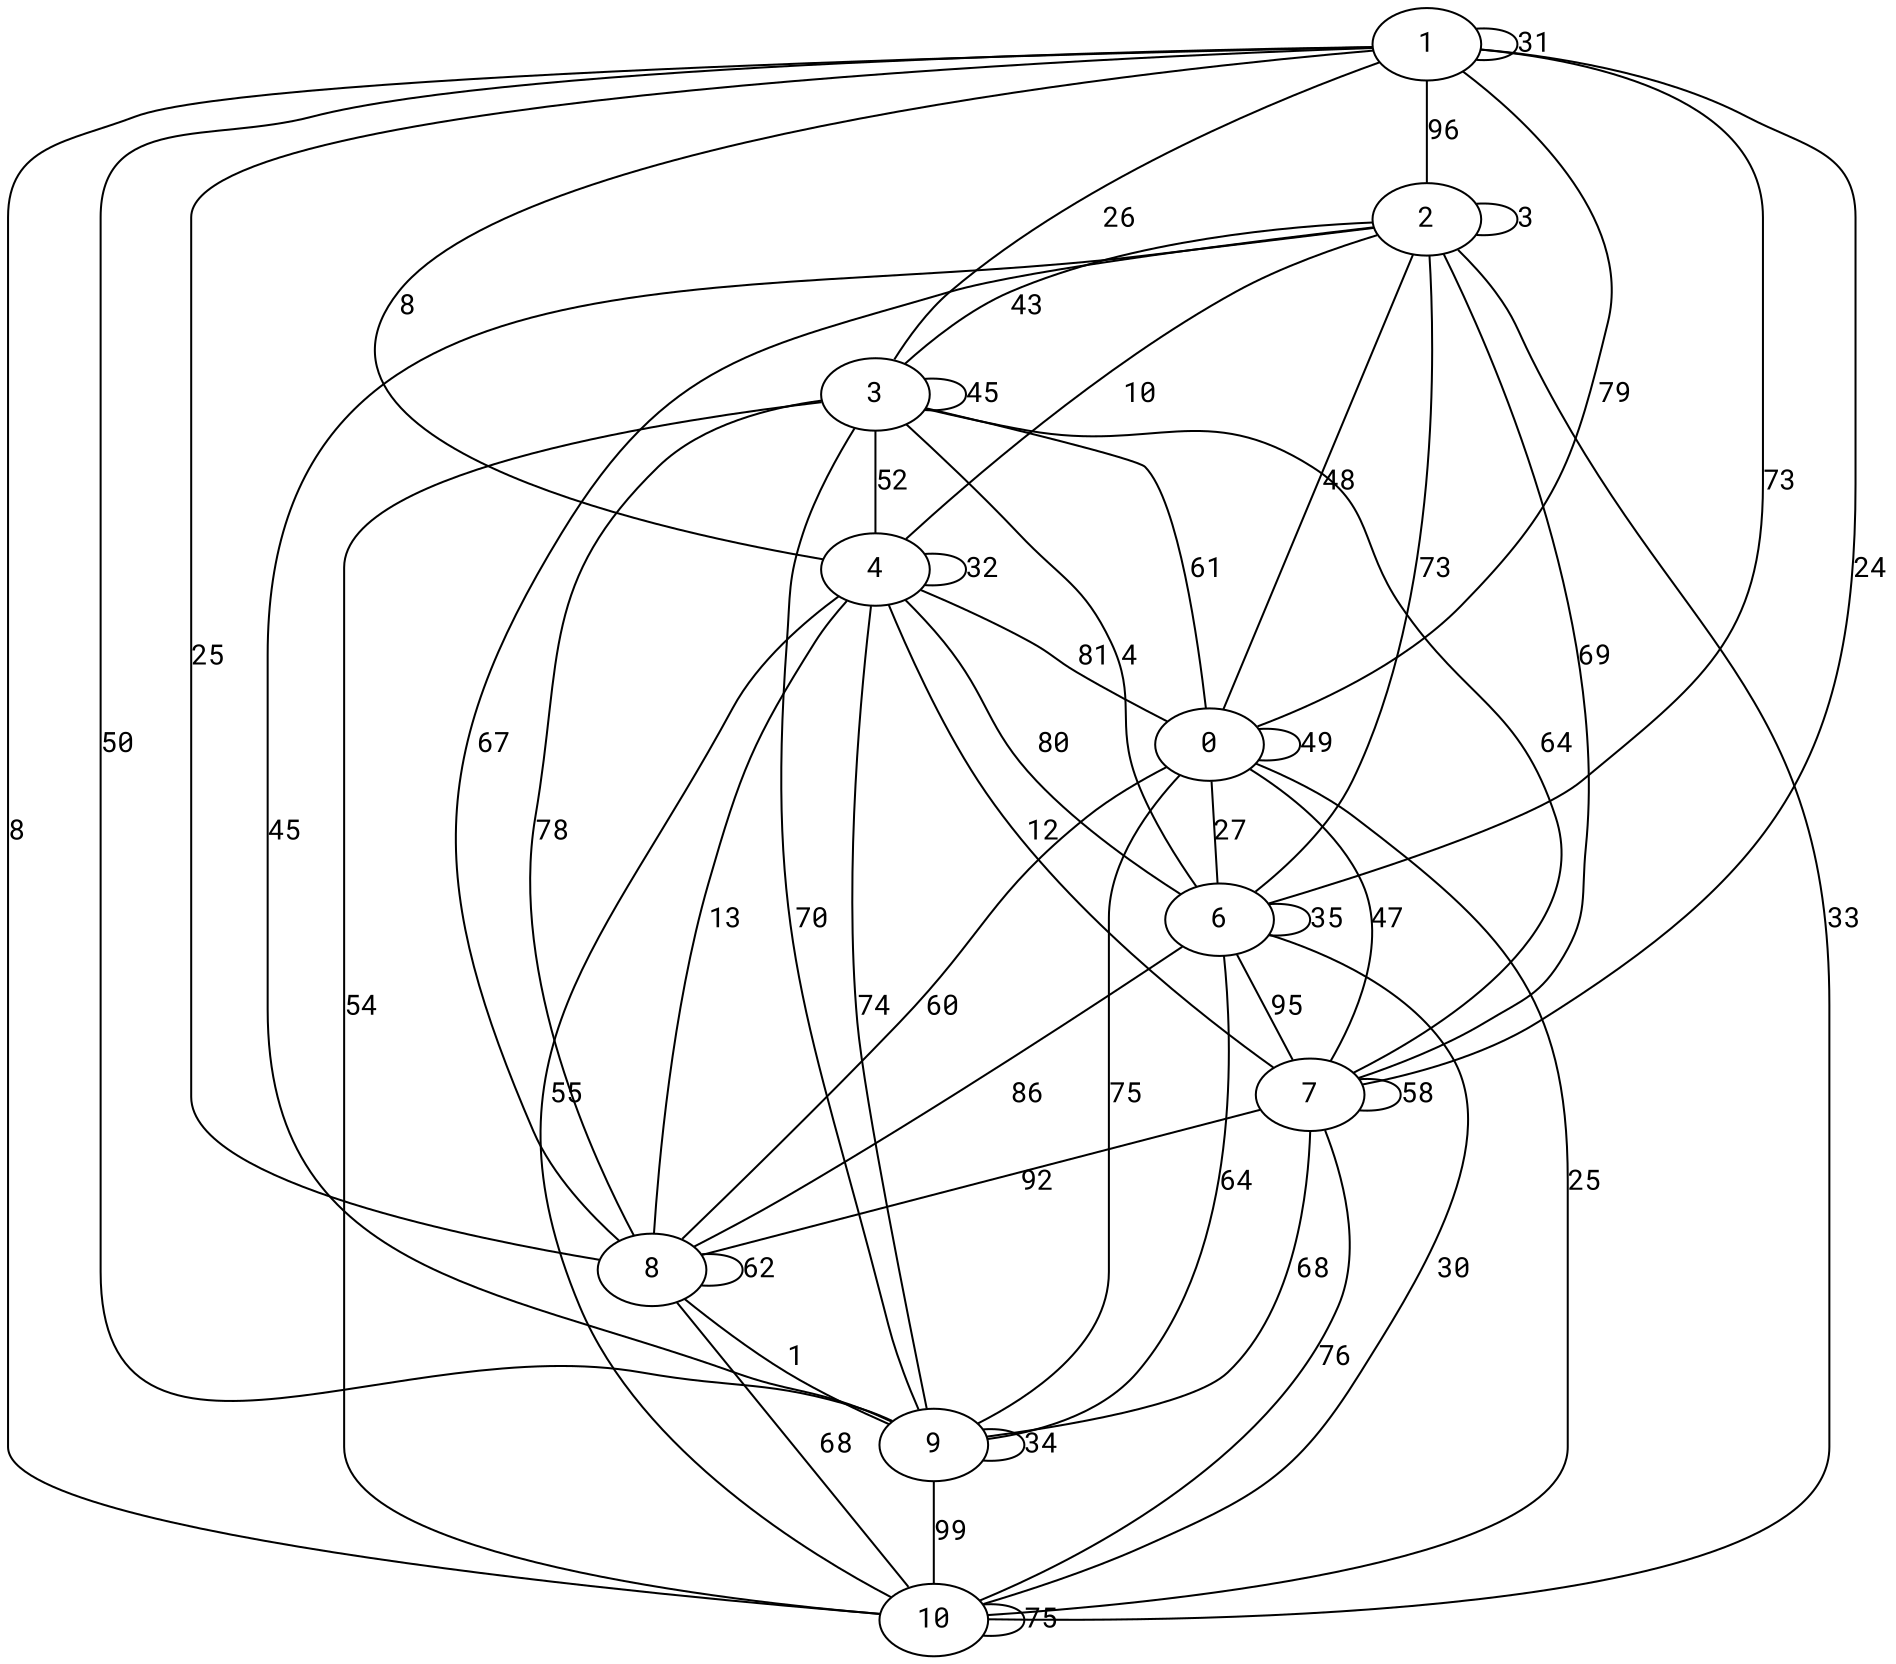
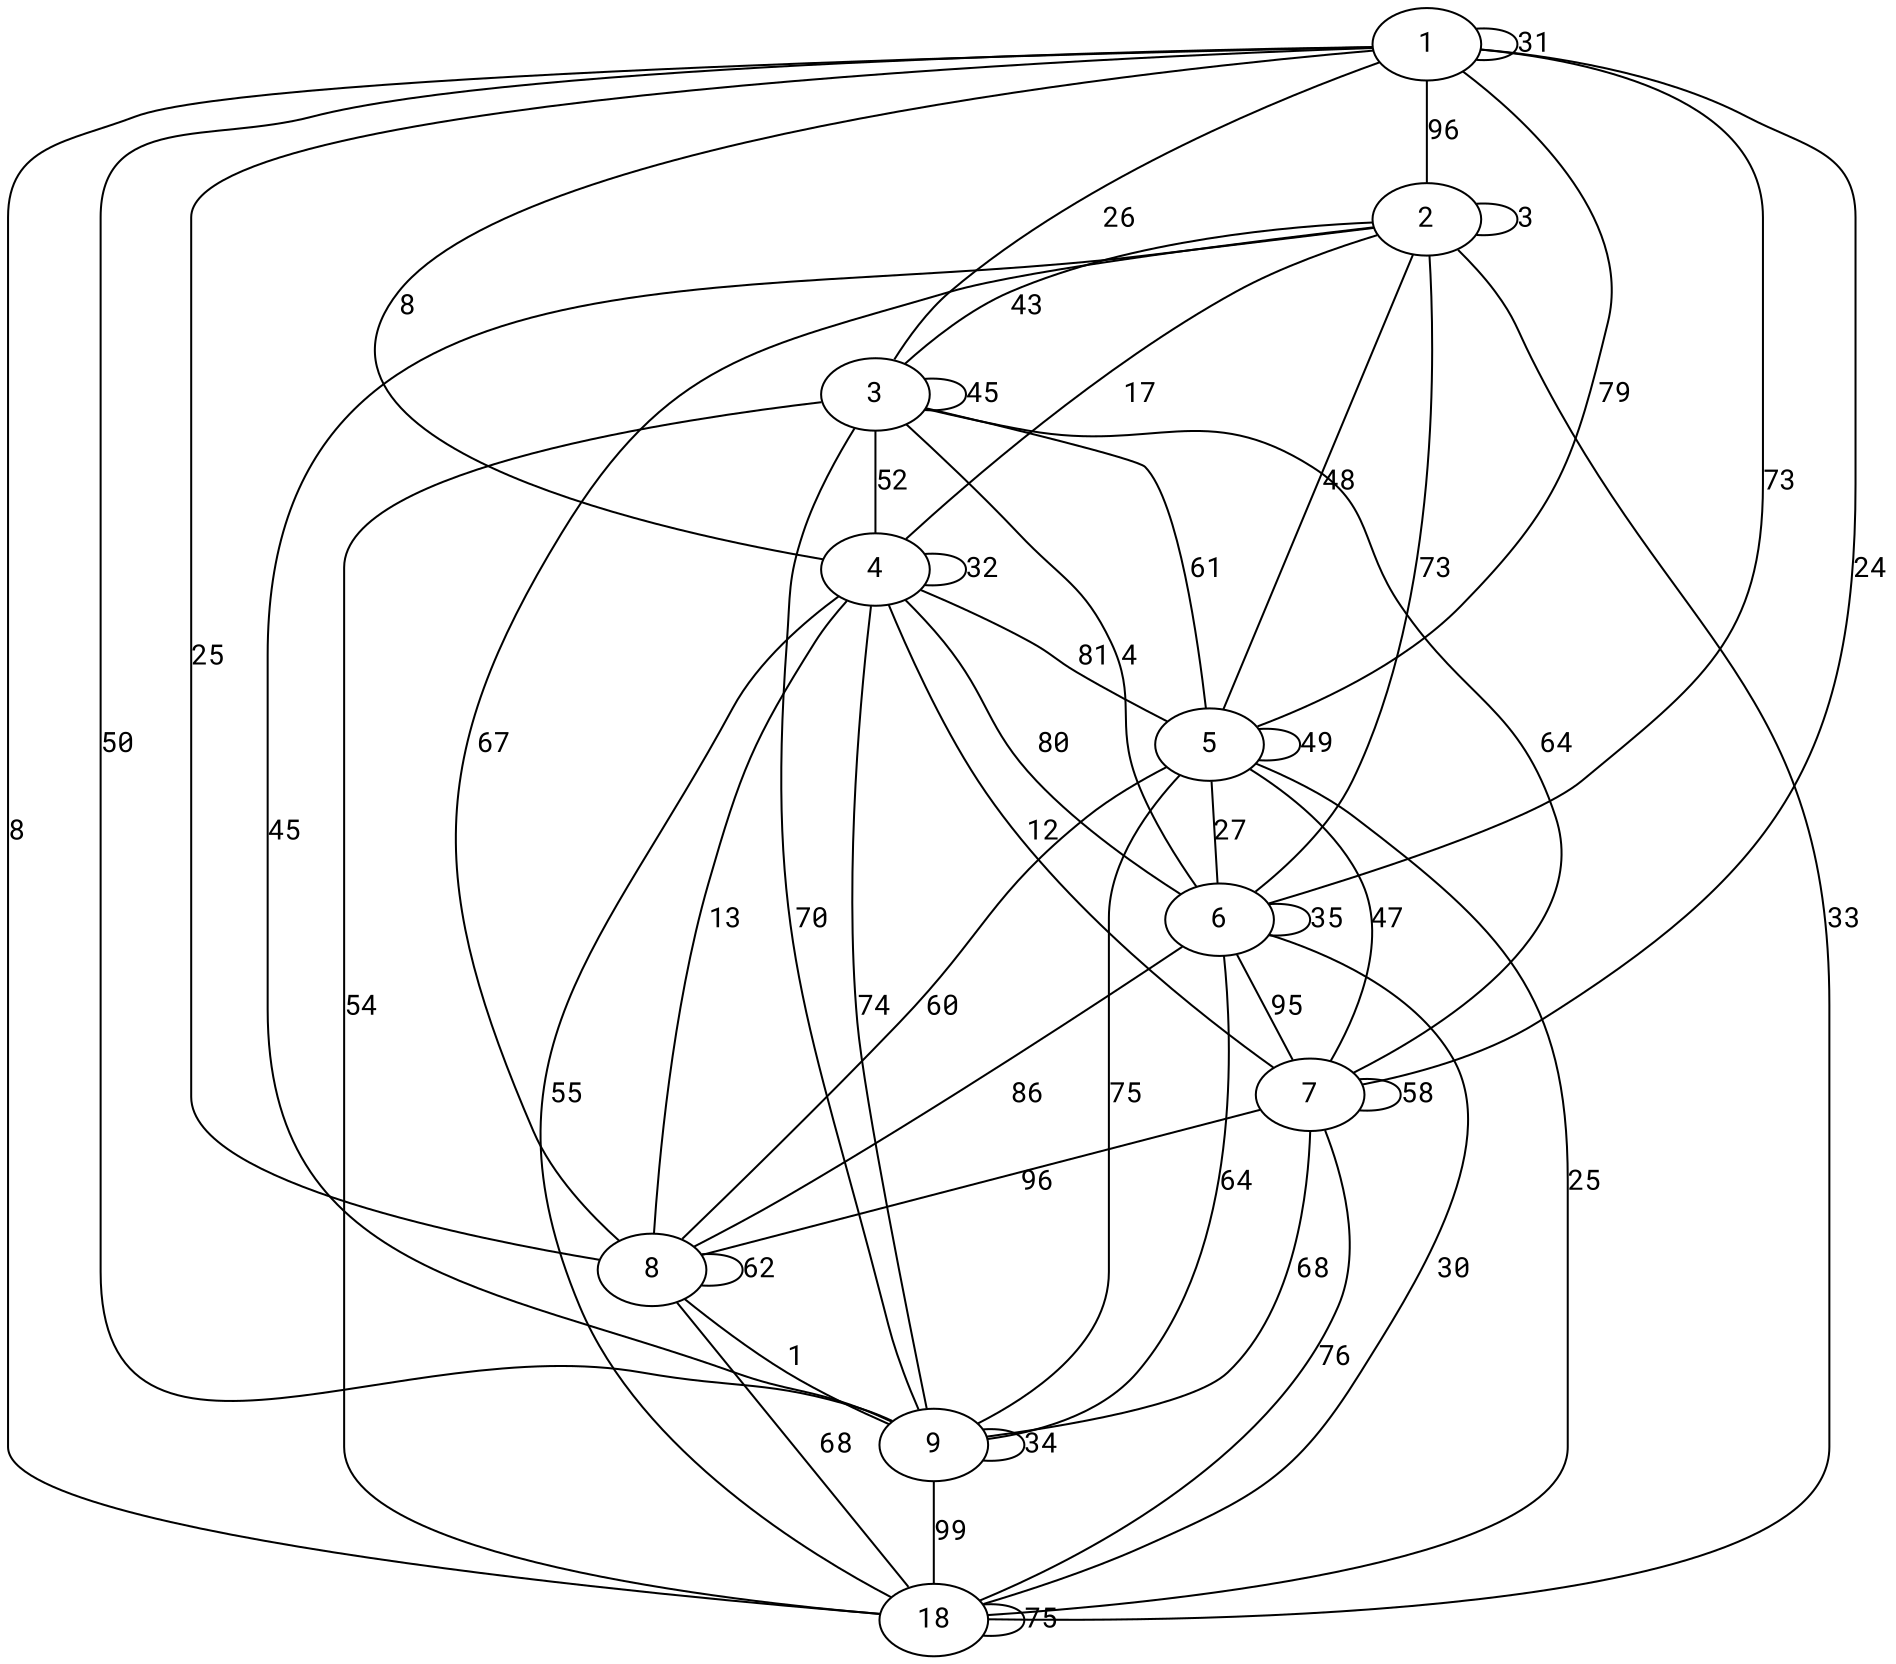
  graph {
    fontname="Roboto Mono"
    node [fontname="Roboto Mono"]
    edge [fontname="Roboto Mono" weight=8]
    1
    2
    3
    4
-   5 [label=0]
+   5
    6
    7
    8
    9
-   10
+   10 [label=18]
    1 -- 1 [label=31 weight=31]
    1 -- 2 [label=96 weight=96]
    1 -- 3 [label=26 weight=26]
    1 -- 4 [label=8]
    1 -- 5 [label=79 weight=79]
    1 -- 6 [label=73 weight=73]
    1 -- 7 [label=24 weight=24]
    1 -- 8 [label=25 weight=25]
    1 -- 9 [label=50 weight=50]
    1 -- 10 [label=8]
    2 -- 2 [label=3 weight=3]
    2 -- 3 [label=43 weight=43]
-   2 -- 4 [label=10 weight=10]
+   2 -- 4 [label=17 weight=10]
    2 -- 5 [label=48 weight=48]
    2 -- 6 [label=73 weight=73]
-   2 -- 7 [label=69 weight=69]
    2 -- 8 [label=67 weight=67]
    2 -- 9 [label=45 weight=30]
    2 -- 10 [label=33 weight=33]
    3 -- 3 [label=45 weight=45]
    3 -- 4 [label=52 weight=52]
    3 -- 5 [label=61 weight=61]
    3 -- 6 [label=4 weight=4]
    3 -- 7 [label=64 weight=64]
-   3 -- 8 [label=78 weight=78]
    3 -- 9 [label=70 weight=70]
    3 -- 10 [label=54 weight=54]
    4 -- 4 [label=32 weight=32]
    4 -- 5 [label=81 weight=81]
    4 -- 6 [label=80 weight=80]
    4 -- 7 [label=12 weight=12]
    4 -- 8 [label=13 weight=13]
    4 -- 9 [label=74 weight=74]
    4 -- 10 [label=55 weight=55]
    5 -- 5 [label=49 weight=49]
    5 -- 6 [label=27 weight=27]
    5 -- 7 [label=47 weight=47]
    5 -- 8 [label=60 weight=60]
    5 -- 9 [label=75 weight=75]
    5 -- 10 [label=25 weight=25]
    6 -- 6 [label=35 weight=35]
    6 -- 7 [label=95 weight=95]
    6 -- 8 [label=86 weight=86]
    6 -- 9 [label=64 weight=64]
    6 -- 10 [label=30 weight=30]
    7 -- 7 [label=58 weight=58]
-   7 -- 8 [label=92 weight=92]
+   7 -- 8 [label=96 weight=92]
    7 -- 9 [label=68 weight=68]
    7 -- 10 [label=76 weight=76]
    8 -- 8 [label=62 weight=62]
    8 -- 9 [label=1 weight=1]
    8 -- 10 [label=68 weight=68]
    9 -- 9 [label=34 weight=34]
    9 -- 10 [label=99 weight=99]
    10 -- 10 [label=75 weight=75]
  }
